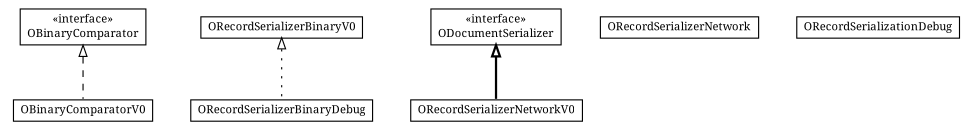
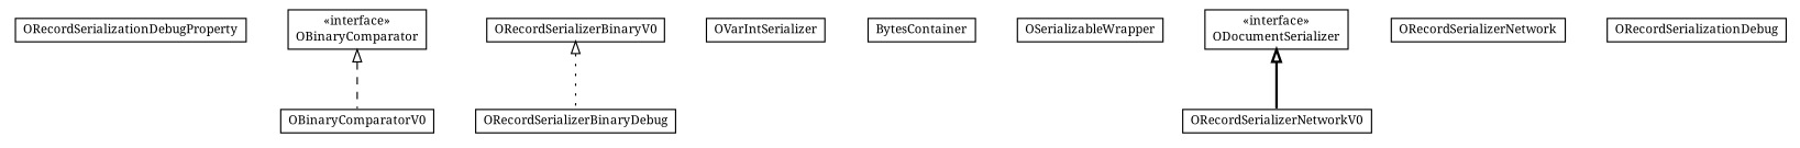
  digraph {
    fontname="Noto Serif"
    nodesep=0.25
    ranksep=0.5
    node [fontcolor=black fontname="Noto Serif" fontsize=10.0 shape=plaintext]
    edge [arrowtail=empty dir=back fontname="Noto Serif" fontsize=10 headport=p labelfontname=Helvetica labelfontsize=10 tailport=p]
+   n1 [label=<<table title="com.orientechnologies.orient.core.serialization.serializer.record.binary.ORecordSerializationDebugProperty" border="0" cellborder="1" cellspacing="0" cellpadding="2" port="p" href="./ORecordSerializationDebugProperty.html"> 		<tr><td><table border="0" cellspacing="0" cellpadding="1"> <tr><td align="center" balign="center"> ORecordSerializationDebugProperty </td></tr> 		</table></td></tr> 		</table>>]
    n2 [label=<<table title="com.orientechnologies.orient.core.serialization.serializer.record.binary.OBinaryComparator" border="0" cellborder="1" cellspacing="0" cellpadding="2" port="p" href="./OBinaryComparator.html"> 		<tr><td><table border="0" cellspacing="0" cellpadding="1"> <tr><td align="center" balign="center"> &#171;interface&#187; </td></tr> <tr><td align="center" balign="center"> OBinaryComparator </td></tr> 		</table></td></tr> 		</table>>]
    n3 [label=<<table title="com.orientechnologies.orient.core.serialization.serializer.record.binary.OBinaryComparatorV0" border="0" cellborder="1" cellspacing="0" cellpadding="2" port="p" href="./OBinaryComparatorV0.html"> 		<tr><td><table border="0" cellspacing="0" cellpadding="1"> <tr><td align="center" balign="center"> OBinaryComparatorV0 </td></tr> 		</table></td></tr> 		</table>>]
    n4 [label=<<table title="com.orientechnologies.orient.core.serialization.serializer.record.binary.ORecordSerializerBinaryDebug" border="0" cellborder="1" cellspacing="0" cellpadding="2" port="p" href="./ORecordSerializerBinaryDebug.html"> 		<tr><td><table border="0" cellspacing="0" cellpadding="1"> <tr><td align="center" balign="center"> ORecordSerializerBinaryDebug </td></tr> 		</table></td></tr> 		</table>>]
+   n5 [label=<<table title="com.orientechnologies.orient.core.serialization.serializer.record.binary.OVarIntSerializer" border="0" cellborder="1" cellspacing="0" cellpadding="2" port="p" href="./OVarIntSerializer.html"> 		<tr><td><table border="0" cellspacing="0" cellpadding="1"> <tr><td align="center" balign="center"> OVarIntSerializer </td></tr> 		</table></td></tr> 		</table>>]
+   n6 [label=<<table title="com.orientechnologies.orient.core.serialization.serializer.record.binary.BytesContainer" border="0" cellborder="1" cellspacing="0" cellpadding="2" port="p" href="./BytesContainer.html"> 		<tr><td><table border="0" cellspacing="0" cellpadding="1"> <tr><td align="center" balign="center"> BytesContainer </td></tr> 		</table></td></tr> 		</table>>]
+   n7 [label=<<table title="com.orientechnologies.orient.core.serialization.serializer.record.binary.OSerializableWrapper" border="0" cellborder="1" cellspacing="0" cellpadding="2" port="p" href="./OSerializableWrapper.html"> 		<tr><td><table border="0" cellspacing="0" cellpadding="1"> <tr><td align="center" balign="center"> OSerializableWrapper </td></tr> 		</table></td></tr> 		</table>>]
    n8 [label=<<table title="com.orientechnologies.orient.core.serialization.serializer.record.binary.ORecordSerializerNetworkV0" border="0" cellborder="1" cellspacing="0" cellpadding="2" port="p" href="./ORecordSerializerNetworkV0.html"> 		<tr><td><table border="0" cellspacing="0" cellpadding="1"> <tr><td align="center" balign="center"> ORecordSerializerNetworkV0 </td></tr> 		</table></td></tr> 		</table>>]
    n9 [label=<<table title="com.orientechnologies.orient.core.serialization.serializer.record.binary.ODocumentSerializer" border="0" cellborder="1" cellspacing="0" cellpadding="2" port="p" href="./ODocumentSerializer.html"> 		<tr><td><table border="0" cellspacing="0" cellpadding="1"> <tr><td align="center" balign="center"> &#171;interface&#187; </td></tr> <tr><td align="center" balign="center"> ODocumentSerializer </td></tr> 		</table></td></tr> 		</table>>]
    n10 [label=<<table title="com.orientechnologies.orient.core.serialization.serializer.record.binary.ORecordSerializerBinaryV0" border="0" cellborder="1" cellspacing="0" cellpadding="2" port="p" href="./ORecordSerializerBinaryV0.html"> 		<tr><td><table border="0" cellspacing="0" cellpadding="1"> <tr><td align="center" balign="center"> ORecordSerializerBinaryV0 </td></tr> 		</table></td></tr> 		</table>>]
    n11 [label=<<table title="com.orientechnologies.orient.core.serialization.serializer.record.binary.ORecordSerializerNetwork" border="0" cellborder="1" cellspacing="0" cellpadding="2" port="p" href="./ORecordSerializerNetwork.html"> 		<tr><td><table border="0" cellspacing="0" cellpadding="1"> <tr><td align="center" balign="center"> ORecordSerializerNetwork </td></tr> 		</table></td></tr> 		</table>>]
    n12 [label=<<table title="com.orientechnologies.orient.core.serialization.serializer.record.binary.ORecordSerializationDebug" border="0" cellborder="1" cellspacing="0" cellpadding="2" port="p" href="./ORecordSerializationDebug.html"> 		<tr><td><table border="0" cellspacing="0" cellpadding="1"> <tr><td align="center" balign="center"> ORecordSerializationDebug </td></tr> 		</table></td></tr> 		</table>>]
    n2 -> n3 [style=dashed]
    n9 -> n8 [style=bold]
    n10 -> n4 [style=dotted]
  }
